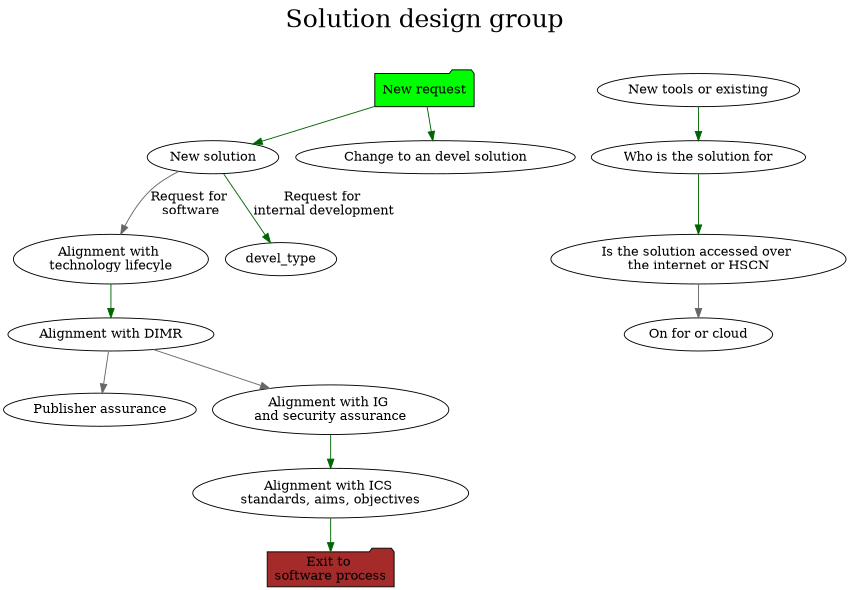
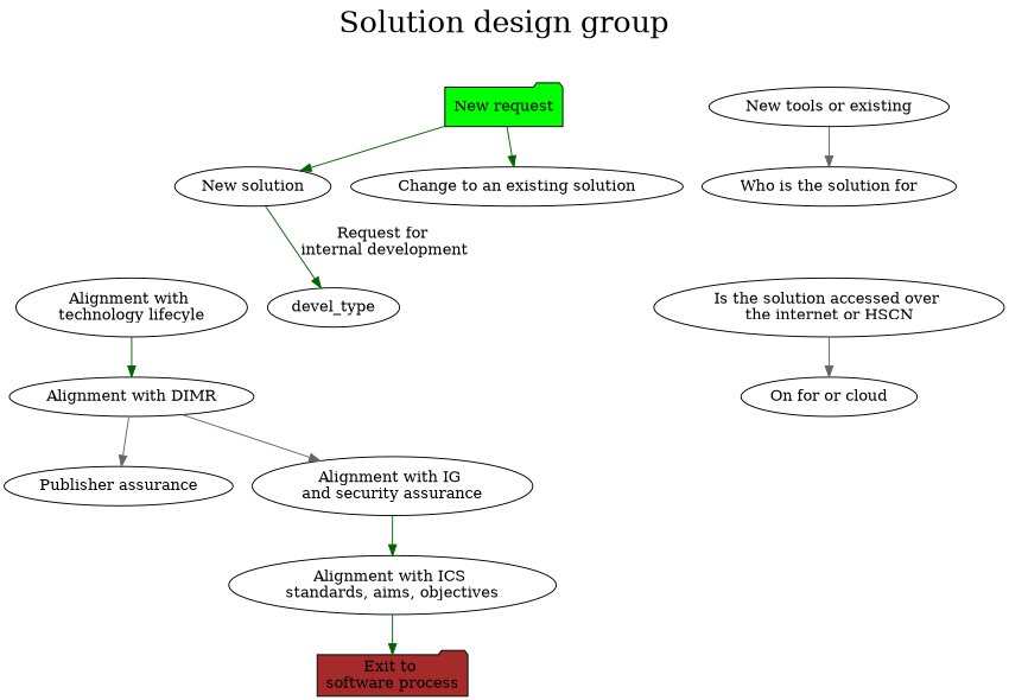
  digraph {
    fontsize=27
    label="Solution design group"
    labelloc=t
    edge [color=darkgreen]
    n1 [fillcolor=green label="New request" shape=folder style=filled]
    n2 [label="New solution"]
-   n3 [label="Change to an devel solution"]
+   n3 [label="Change to an existing solution"]
    n4 [label="Alignment with \ntechnology lifecyle"]
    devel_type
    n6 [label="Alignment with DIMR"]
    n7 [label="Publisher assurance"]
    n8 [label="Alignment with IG \nand security assurance"]
    n9 [label="Alignment with ICS \nstandards, aims, objectives"]
    n10 [fillcolor=brown label="Exit to \nsoftware process" shape=folder style=filled]
    n11 [label="New tools or existing"]
    n12 [label="Who is the solution for"]
    n13 [label="Is the solution accessed over \nthe internet or HSCN"]
    n14 [label="On for or cloud"]
    n1 -> n2
    n1 -> n3
-   n2 -> n4 [color=gray40 label="Request for \nsoftware"]
    n2 -> devel_type [label="Request for \ninternal development"]
    n4 -> n6
    n6 -> n7 [color=gray40]
    n6 -> n8 [color=gray40]
    n8 -> n9
    n9 -> n10
-   n11 -> n12
-   n12 -> n13
+   n11 -> n12 [color=gray40]
    n13 -> n14 [color=gray40]
  }
